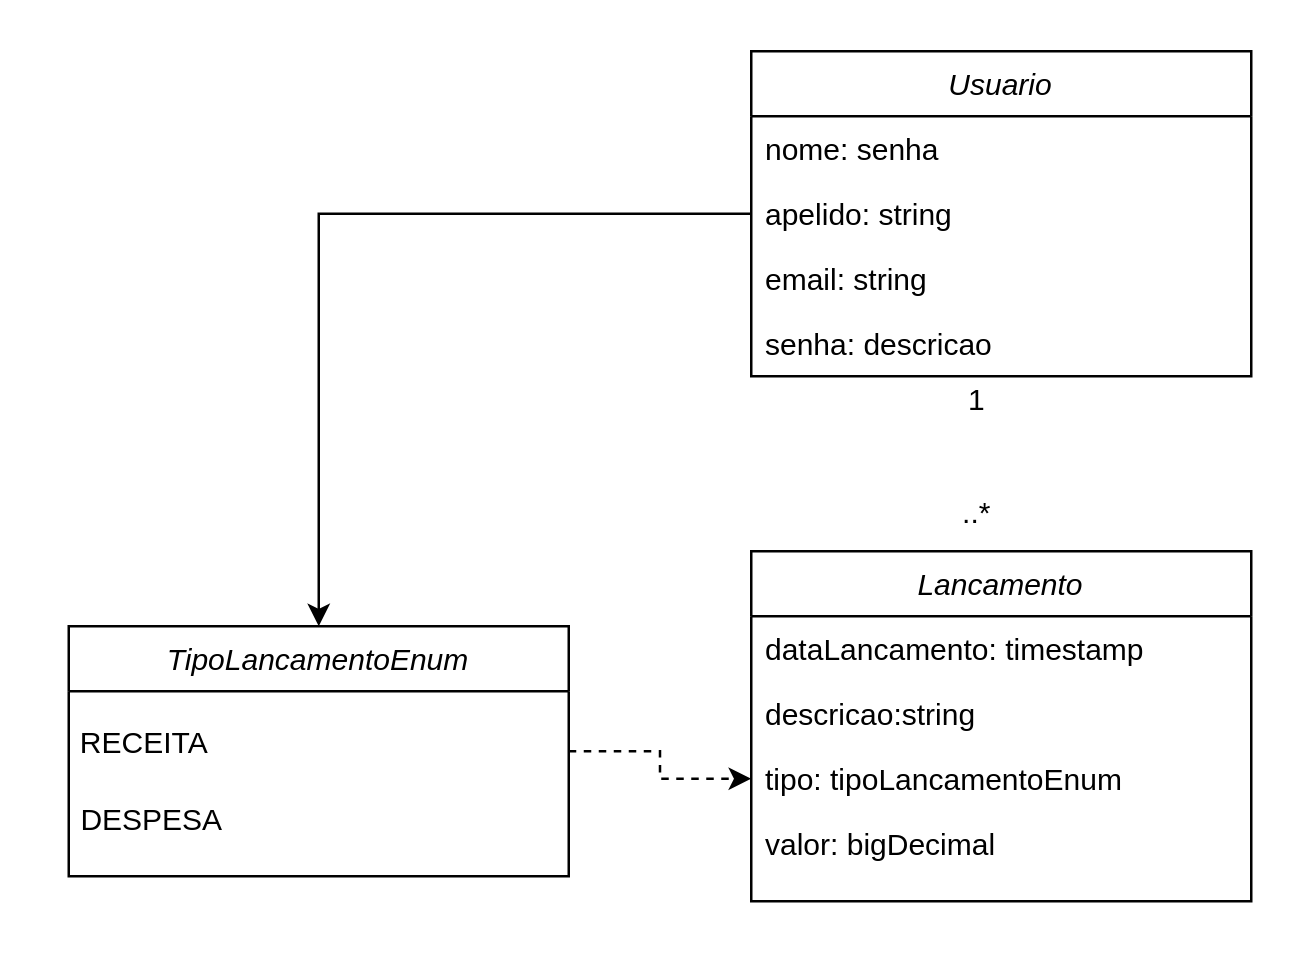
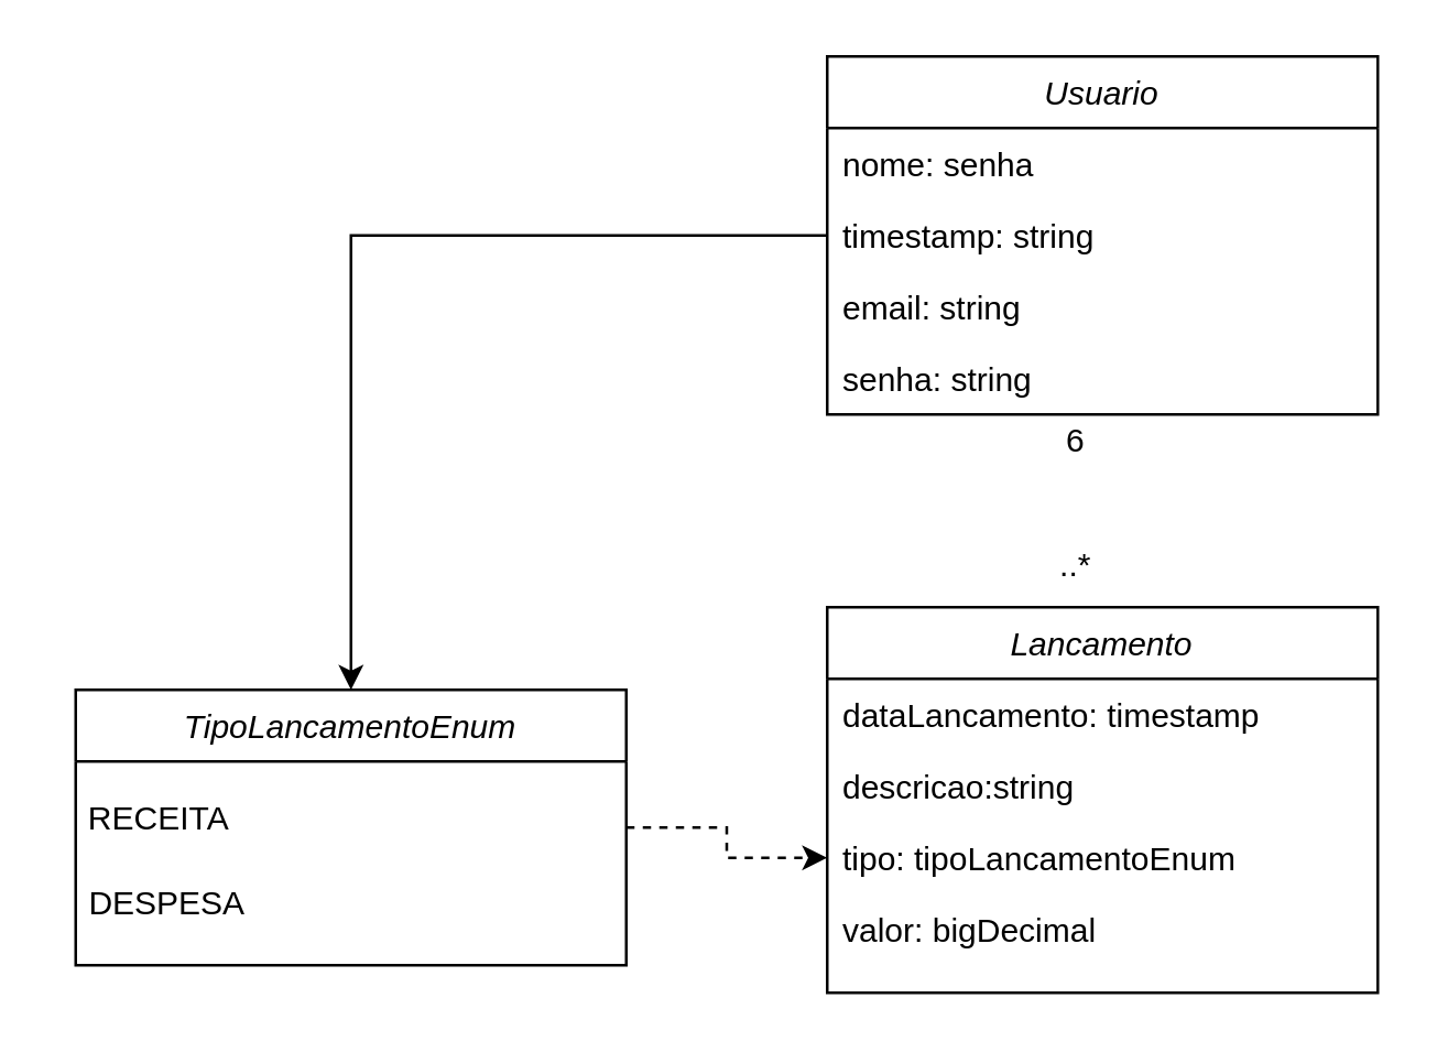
  <mxCell id="0" />
  <mxCell id="1" parent="0" />
  <mxCell id="2" style="edgeStyle=orthogonalEdgeStyle;rounded=0;orthogonalLoop=1;jettySize=auto;html=1;" edge="1" parent="1" source="3" target="16"><mxGeometry relative="1" as="geometry" /></mxCell>
  <mxCell id="3" value="Usuario" style="swimlane;fontStyle=2;align=center;verticalAlign=top;childLayout=stackLayout;horizontal=1;startSize=26;horizontalStack=0;resizeParent=1;resizeLast=0;collapsible=1;marginBottom=0;rounded=0;shadow=0;strokeWidth=1;" parent="1" vertex="1"><mxGeometry x="300" y="20" width="200" height="130" as="geometry"><mxRectangle x="230" y="140" width="160" height="26" as="alternateBounds" /></mxGeometry></mxCell>
  <mxCell id="4" value="nome: senha" style="text;align=left;verticalAlign=top;spacingLeft=4;spacingRight=4;overflow=hidden;rotatable=0;points=[[0,0.5],[1,0.5]];portConstraint=eastwest;" parent="3" vertex="1"><mxGeometry y="26" width="200" height="26" as="geometry" /></mxCell>
- <mxCell id="5" value="apelido: string" style="text;align=left;verticalAlign=top;spacingLeft=4;spacingRight=4;overflow=hidden;rotatable=0;points=[[0,0.5],[1,0.5]];portConstraint=eastwest;rounded=0;shadow=0;html=0;" parent="3" vertex="1"><mxGeometry y="52" width="200" height="26" as="geometry" /></mxCell>
+ <mxCell id="5" value="timestamp: string" style="text;align=left;verticalAlign=top;spacingLeft=4;spacingRight=4;overflow=hidden;rotatable=0;points=[[0,0.5],[1,0.5]];portConstraint=eastwest;rounded=0;shadow=0;html=0;" parent="3" vertex="1"><mxGeometry y="52" width="200" height="26" as="geometry" /></mxCell>
  <mxCell id="6" value="email: string" style="text;align=left;verticalAlign=top;spacingLeft=4;spacingRight=4;overflow=hidden;rotatable=0;points=[[0,0.5],[1,0.5]];portConstraint=eastwest;rounded=0;shadow=0;html=0;" parent="3" vertex="1"><mxGeometry y="78" width="200" height="26" as="geometry" /></mxCell>
- <mxCell id="7" value="senha: descricao" style="text;align=left;verticalAlign=top;spacingLeft=4;spacingRight=4;overflow=hidden;rotatable=0;points=[[0,0.5],[1,0.5]];portConstraint=eastwest;rounded=0;shadow=0;html=0;" vertex="1" parent="3"><mxGeometry y="104" width="200" height="26" as="geometry" /></mxCell>
+ <mxCell id="7" value="senha: string" style="text;align=left;verticalAlign=top;spacingLeft=4;spacingRight=4;overflow=hidden;rotatable=0;points=[[0,0.5],[1,0.5]];portConstraint=eastwest;rounded=0;shadow=0;html=0;" vertex="1" parent="3"><mxGeometry y="104" width="200" height="26" as="geometry" /></mxCell>
  <mxCell id="8" value="Lancamento" style="swimlane;fontStyle=2;align=center;verticalAlign=top;childLayout=stackLayout;horizontal=1;startSize=26;horizontalStack=0;resizeParent=1;resizeLast=0;collapsible=1;marginBottom=0;rounded=0;shadow=0;strokeWidth=1;" vertex="1" parent="1"><mxGeometry x="300" y="220" width="200" height="140" as="geometry"><mxRectangle x="230" y="140" width="160" height="26" as="alternateBounds" /></mxGeometry></mxCell>
  <mxCell id="9" value="dataLancamento: timestamp" style="text;align=left;verticalAlign=top;spacingLeft=4;spacingRight=4;overflow=hidden;rotatable=0;points=[[0,0.5],[1,0.5]];portConstraint=eastwest;" vertex="1" parent="8"><mxGeometry y="26" width="200" height="26" as="geometry" /></mxCell>
  <mxCell id="10" value="descricao:string" style="text;align=left;verticalAlign=top;spacingLeft=4;spacingRight=4;overflow=hidden;rotatable=0;points=[[0,0.5],[1,0.5]];portConstraint=eastwest;rounded=0;shadow=0;html=0;" vertex="1" parent="8"><mxGeometry y="52" width="200" height="26" as="geometry" /></mxCell>
  <mxCell id="11" value="tipo: tipoLancamentoEnum" style="text;align=left;verticalAlign=top;spacingLeft=4;spacingRight=4;overflow=hidden;rotatable=0;points=[[0,0.5],[1,0.5]];portConstraint=eastwest;rounded=0;shadow=0;html=0;" vertex="1" parent="8"><mxGeometry y="78" width="200" height="26" as="geometry" /></mxCell>
  <mxCell id="12" value="valor: bigDecimal" style="text;align=left;verticalAlign=top;spacingLeft=4;spacingRight=4;overflow=hidden;rotatable=0;points=[[0,0.5],[1,0.5]];portConstraint=eastwest;rounded=0;shadow=0;html=0;" vertex="1" parent="8"><mxGeometry y="104" width="200" height="36" as="geometry" /></mxCell>
- <mxCell id="13" value="1" style="text;html=1;align=center;verticalAlign=middle;resizable=0;points=[];autosize=1;strokeColor=none;fillColor=none;" vertex="1" parent="1"><mxGeometry x="375" y="145" width="30" height="30" as="geometry" /></mxCell>
+ <mxCell id="13" value="6" style="text;html=1;align=center;verticalAlign=middle;resizable=0;points=[];autosize=1;strokeColor=none;fillColor=none;" vertex="1" parent="1"><mxGeometry x="375" y="145" width="30" height="30" as="geometry" /></mxCell>
  <mxCell id="14" value="..*" style="text;html=1;align=center;verticalAlign=middle;resizable=0;points=[];autosize=1;strokeColor=none;fillColor=none;" vertex="1" parent="1"><mxGeometry x="375" y="190" width="30" height="30" as="geometry" /></mxCell>
  <mxCell id="15" value="" style="group" vertex="1" connectable="0" parent="1"><mxGeometry y="250" width="207" height="100" as="geometry" x="20" /></mxCell>
  <mxCell id="16" value="TipoLancamentoEnum" style="swimlane;fontStyle=2;align=center;verticalAlign=top;childLayout=stackLayout;horizontal=1;startSize=26;horizontalStack=0;resizeParent=1;resizeLast=0;collapsible=1;marginBottom=0;rounded=0;shadow=0;strokeWidth=1;" vertex="1" parent="15"><mxGeometry x="7" width="200" height="100" as="geometry"><mxRectangle x="230" y="140" width="160" height="26" as="alternateBounds" /></mxGeometry></mxCell>
  <mxCell id="17" value="RECEITA" style="text;html=1;align=center;verticalAlign=middle;resizable=0;points=[];autosize=1;strokeColor=none;fillColor=none;" vertex="1" parent="15"><mxGeometry x="2" y="32" width="70" height="30" as="geometry" /></mxCell>
  <mxCell id="18" value="DESPESA" style="text;html=1;align=center;verticalAlign=middle;resizable=0;points=[];autosize=1;strokeColor=none;fillColor=none;" vertex="1" parent="15"><mxGeometry y="63" width="80" height="30" as="geometry" /></mxCell>
  <mxCell id="19" style="edgeStyle=orthogonalEdgeStyle;rounded=0;orthogonalLoop=1;jettySize=auto;html=1;entryX=0;entryY=0.5;entryDx=0;entryDy=0;dashed=1;" edge="1" parent="1" source="16" target="11"><mxGeometry relative="1" as="geometry" /></mxCell>
